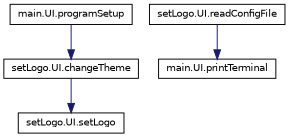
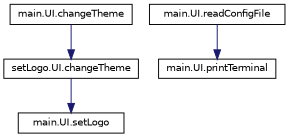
  digraph {
    rankdir=TB
    node [color=black fillcolor=white fontname=Helvetica fontsize=10 shape=record style=filled]
    edge [color=midnightblue fontname=Helvetica fontsize=10 labelfontname=Helvetica labelfontsize=10 style=solid]
-   n1 [height=0.2 label="main.UI.programSetup" width=0.4]
+   n1 [height=0.2 label="main.UI.changeTheme" width=0.4]
    n2 [height=0.2 label="setLogo.UI.changeTheme" width=0.4]
-   n3 [height=0.2 label="setLogo.UI.readConfigFile" width=0.4]
+   n3 [height=0.2 label="main.UI.readConfigFile" width=0.4]
    n4 [height=0.2 label="main.UI.printTerminal" width=0.4]
-   n5 [height=0.2 label="setLogo.UI.setLogo" width=0.4]
+   n5 [height=0.2 label="main.UI.setLogo" width=0.4]
    n1 -> n2
    n2 -> n5
    n3 -> n4
  }
